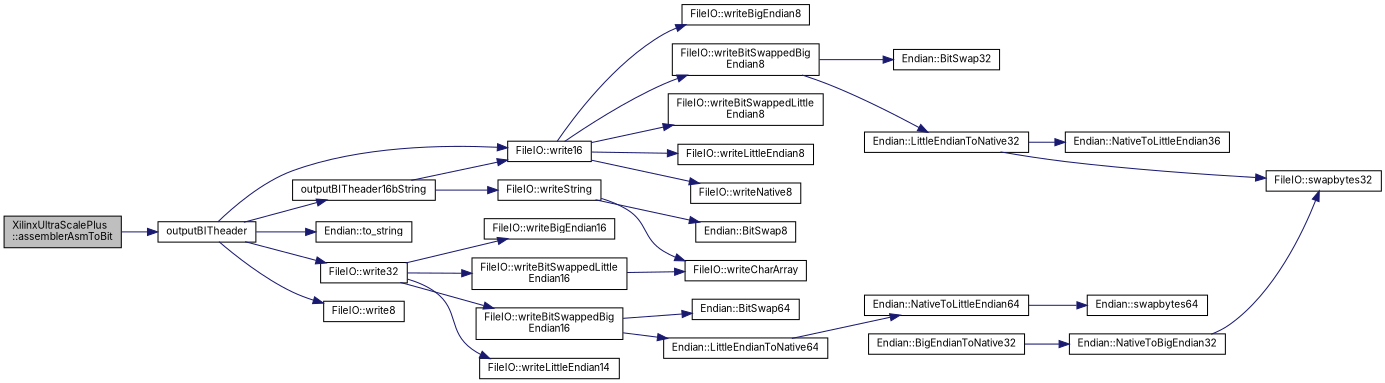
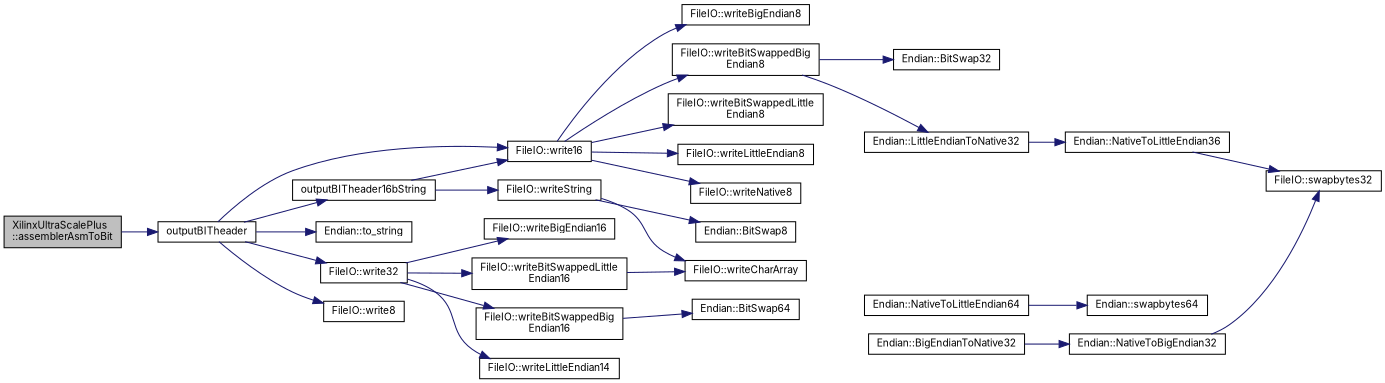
  digraph {
    fontname=Inter
    rankdir=LR
    node [color=black fillcolor=white fontname=Inter fontsize=10 shape=record style=filled]
    edge [color=midnightblue fontname=Inter fontsize=10 labelfontname=Helvetica labelfontsize=10 style=solid]
    n1 [fillcolor=grey75 fontcolor=black height=0.2 label="XilinxUltraScalePlus\l::assemblerAsmToBit" width=0.4]
    n2 [height=0.2 label=outputBITheader width=0.4]
    n3 [height=0.2 label=outputBITheader16bString width=0.4]
    n4 [height=0.2 label="FileIO::write16" width=0.4]
    n5 [height=0.2 label="Endian::to_string" width=0.4]
    n6 [height=0.2 label="FileIO::write32" width=0.4]
    n7 [height=0.2 label="FileIO::write8" width=0.4]
    n8 [height=0.2 label="FileIO::writeString" width=0.4]
    n9 [height=0.2 label="FileIO::writeBigEndian8" width=0.4]
    n10 [height=0.2 label="FileIO::writeBitSwappedBig\lEndian8" width=0.4]
    n11 [height=0.2 label="FileIO::writeBitSwappedLittle\lEndian8" width=0.4]
    n12 [height=0.2 label="FileIO::writeLittleEndian8" width=0.4]
    n13 [height=0.2 label="FileIO::writeNative8" width=0.4]
    n14 [height=0.2 label="FileIO::writeBigEndian16" width=0.4]
    n15 [height=0.2 label="FileIO::writeBitSwappedBig\lEndian16" width=0.4]
    n16 [height=0.2 label="FileIO::writeBitSwappedLittle\lEndian16" width=0.4]
    n17 [height=0.2 label="FileIO::writeLittleEndian14" width=0.4]
    n18 [height=0.2 label="Endian::BitSwap8" width=0.4]
    n19 [height=0.2 label="FileIO::writeCharArray" width=0.4]
    n20 [height=0.2 label="Endian::BitSwap32" width=0.4]
    n21 [height=0.2 label="Endian::LittleEndianToNative32" width=0.4]
    n22 [height=0.2 label="Endian::NativeToLittleEndian36" width=0.4]
    n23 [height=0.2 label="FileIO::swapbytes32" width=0.4]
    n24 [height=0.2 label="Endian::BitSwap64" width=0.4]
-   n25 [height=0.2 label="Endian::LittleEndianToNative64" width=0.4]
    n26 [height=0.2 label="Endian::NativeToLittleEndian64" width=0.4]
    n27 [height=0.2 label="Endian::swapbytes64" width=0.4]
    n28 [height=0.2 label="Endian::BigEndianToNative32" width=0.4]
    n29 [height=0.2 label="Endian::NativeToBigEndian32" width=0.4]
    n1 -> n2
    n2 -> n3
    n2 -> n4
    n2 -> n5
    n2 -> n6
    n2 -> n7
    n3 -> n4
    n3 -> n8
    n4 -> n9
    n4 -> n10
    n4 -> n11
    n4 -> n12
    n4 -> n13
    n6 -> n14
    n6 -> n15
    n6 -> n16
    n6 -> n17
    n8 -> n18
    n8 -> n19
    n10 -> n20
    n10 -> n21
    n15 -> n24
-   n15 -> n25
    n16 -> n19
    n21 -> n22
-   n21 -> n23
-   n25 -> n26
+   n22 -> n23
    n26 -> n27
    n28 -> n29
    n29 -> n23
  }
